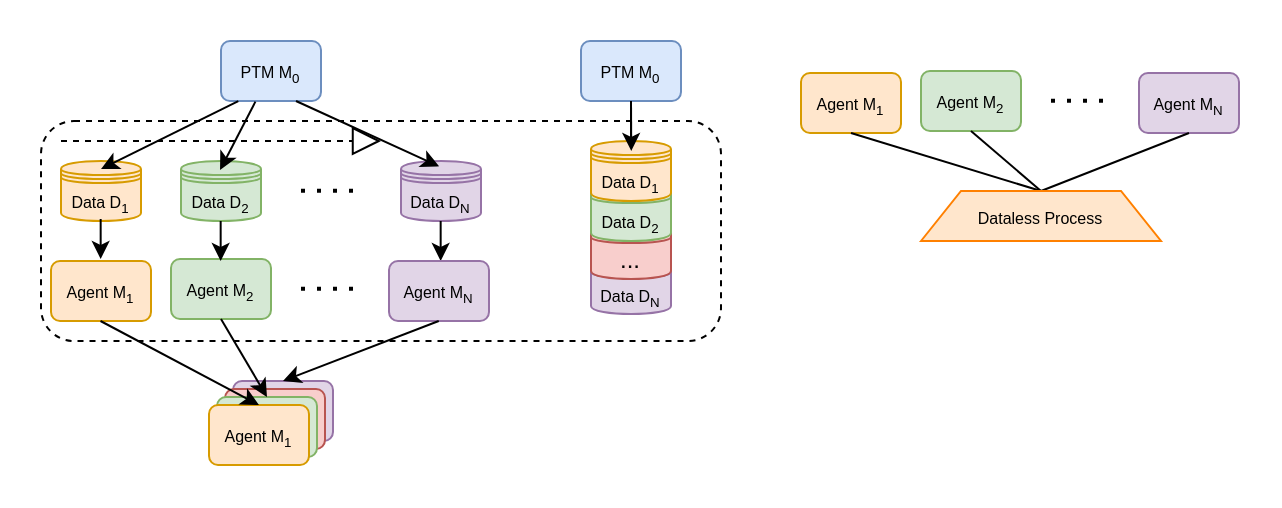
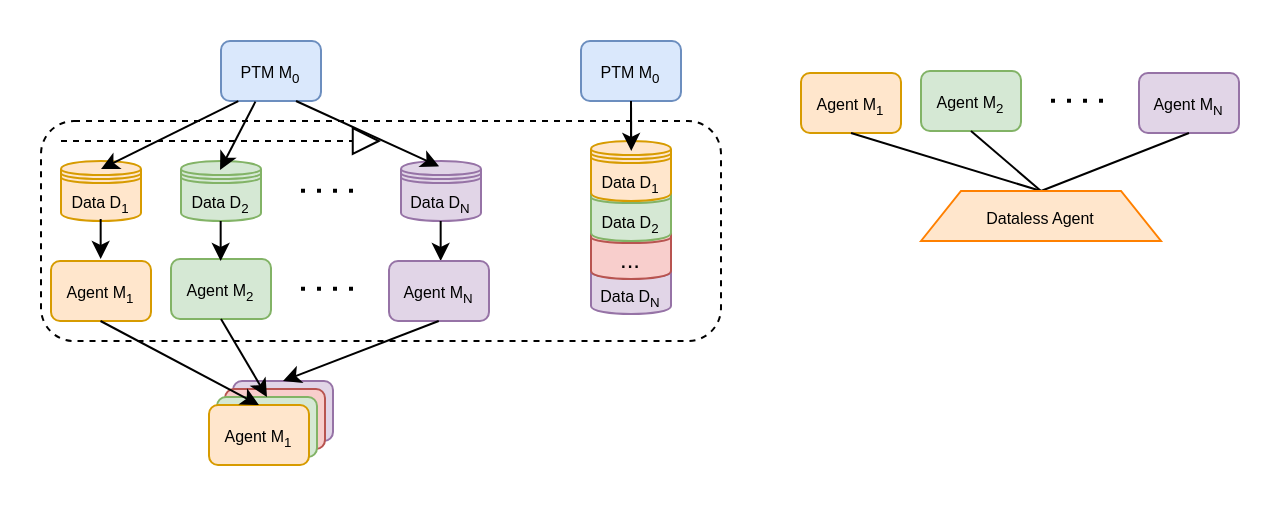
  <mxCell id="0" />
  <mxCell id="1" parent="0" />
  <mxCell id="2" value="" style="rounded=1;whiteSpace=wrap;html=1;fillColor=#e1d5e7;strokeColor=#9673a6;" vertex="1" parent="1"><mxGeometry x="116" y="190" width="50" height="30" as="geometry" /></mxCell>
  <mxCell id="3" value="" style="rounded=1;whiteSpace=wrap;html=1;fillColor=#f8cecc;strokeColor=#b85450;" vertex="1" parent="1"><mxGeometry x="112" y="194" width="50" height="30" as="geometry" /></mxCell>
  <mxCell id="4" value="" style="rounded=1;whiteSpace=wrap;html=1;strokeColor=default;dashed=1;" vertex="1" parent="1"><mxGeometry x="20" y="60" width="340" height="110" as="geometry" /></mxCell>
  <mxCell id="5" value="&lt;font style=&quot;font-size: 8px;&quot;&gt;Data D&lt;sub&gt;N&lt;/sub&gt;&lt;/font&gt;" style="shape=datastore;whiteSpace=wrap;html=1;align=center;fillColor=#e1d5e7;strokeColor=#9673a6;" vertex="1" parent="1"><mxGeometry x="295" y="127.5" width="40" height="29" as="geometry" /></mxCell>
  <mxCell id="6" value="&lt;font style=&quot;font-size: 8px;&quot;&gt;PTM M&lt;sub&gt;0&lt;/sub&gt;&lt;/font&gt;" style="rounded=1;whiteSpace=wrap;html=1;fillColor=#dae8fc;strokeColor=#6c8ebf;" vertex="1" parent="1"><mxGeometry x="110" y="20" width="50" height="30" as="geometry" /></mxCell>
  <mxCell id="7" value="&lt;font style=&quot;font-size: 8px;&quot;&gt;Data D&lt;sub&gt;1&lt;/sub&gt;&lt;/font&gt;" style="shape=datastore;whiteSpace=wrap;html=1;align=center;fillColor=#ffe6cc;strokeColor=#d79b00;" vertex="1" parent="1"><mxGeometry x="30" y="80" width="40" height="30" as="geometry" /></mxCell>
  <mxCell id="8" value="" style="endArrow=none;dashed=1;html=1;dashPattern=1 3;strokeWidth=2;rounded=0;" edge="1" parent="1"><mxGeometry width="50" height="50" relative="1" as="geometry"><mxPoint x="150" y="94.83" as="sourcePoint" /><mxPoint x="180" y="94.83" as="targetPoint" /></mxGeometry></mxCell>
  <mxCell id="9" value="" style="endArrow=classic;html=1;rounded=0;exitX=0.173;exitY=1.003;exitDx=0;exitDy=0;exitPerimeter=0;" edge="1" parent="1" source="6"><mxGeometry width="50" height="50" relative="1" as="geometry"><mxPoint x="90" y="50" as="sourcePoint" /><mxPoint x="50" y="84" as="targetPoint" /></mxGeometry></mxCell>
  <mxCell id="10" value="&lt;font style=&quot;font-size: 8px;&quot;&gt;Data D&lt;sub&gt;2&lt;/sub&gt;&lt;/font&gt;" style="shape=datastore;whiteSpace=wrap;html=1;align=center;fillColor=#d5e8d4;strokeColor=#82b366;" vertex="1" parent="1"><mxGeometry x="90" y="80" width="40" height="30" as="geometry" /></mxCell>
  <mxCell id="11" value="&lt;font style=&quot;font-size: 8px;&quot;&gt;Data D&lt;sub&gt;N&lt;/sub&gt;&lt;/font&gt;" style="shape=datastore;whiteSpace=wrap;html=1;align=center;fillColor=#e1d5e7;strokeColor=#9673a6;" vertex="1" parent="1"><mxGeometry x="200" y="80" width="40" height="30" as="geometry" /></mxCell>
  <mxCell id="12" value="" style="endArrow=classic;html=1;rounded=0;exitX=0.75;exitY=1;exitDx=0;exitDy=0;entryX=0.476;entryY=0.089;entryDx=0;entryDy=0;entryPerimeter=0;" edge="1" parent="1" source="6" target="11"><mxGeometry width="50" height="50" relative="1" as="geometry"><mxPoint x="150" y="50" as="sourcePoint" /><mxPoint x="220" y="80" as="targetPoint" /></mxGeometry></mxCell>
  <mxCell id="13" value="&lt;font style=&quot;font-size: 8px;&quot;&gt;Agent M&lt;sub&gt;1&lt;/sub&gt;&lt;/font&gt;" style="rounded=1;whiteSpace=wrap;html=1;fillColor=#ffe6cc;strokeColor=#d79b00;gradientColor=none;" vertex="1" parent="1"><mxGeometry x="25" y="130" width="50" height="30" as="geometry" /></mxCell>
  <mxCell id="14" value="&lt;font style=&quot;font-size: 8px;&quot;&gt;Agent M&lt;sub&gt;2&lt;/sub&gt;&lt;/font&gt;" style="rounded=1;whiteSpace=wrap;html=1;fillColor=#d5e8d4;strokeColor=#82b366;" vertex="1" parent="1"><mxGeometry x="85" y="129" width="50" height="30" as="geometry" /></mxCell>
  <mxCell id="15" value="" style="endArrow=classic;html=1;rounded=0;" edge="1" parent="1"><mxGeometry width="50" height="50" relative="1" as="geometry"><mxPoint x="49.83" y="109" as="sourcePoint" /><mxPoint x="49.83" y="129" as="targetPoint" /></mxGeometry></mxCell>
  <mxCell id="16" value="" style="endArrow=classic;html=1;rounded=0;" edge="1" parent="1"><mxGeometry width="50" height="50" relative="1" as="geometry"><mxPoint x="109.83" y="110" as="sourcePoint" /><mxPoint x="109.83" y="130" as="targetPoint" /></mxGeometry></mxCell>
  <mxCell id="17" value="" style="endArrow=classic;html=1;rounded=0;" edge="1" parent="1"><mxGeometry width="50" height="50" relative="1" as="geometry"><mxPoint x="219.83" y="110" as="sourcePoint" /><mxPoint x="219.83" y="130" as="targetPoint" /></mxGeometry></mxCell>
  <mxCell id="18" value="" style="endArrow=none;dashed=1;html=1;dashPattern=1 3;strokeWidth=2;rounded=0;" edge="1" parent="1"><mxGeometry width="50" height="50" relative="1" as="geometry"><mxPoint x="150" y="143.83" as="sourcePoint" /><mxPoint x="180" y="143.83" as="targetPoint" /></mxGeometry></mxCell>
  <mxCell id="19" value="&lt;font style=&quot;font-size: 8px;&quot;&gt;Agent M&lt;sub&gt;N&lt;/sub&gt;&lt;/font&gt;" style="rounded=1;whiteSpace=wrap;html=1;fillColor=#e1d5e7;strokeColor=#9673a6;" vertex="1" parent="1"><mxGeometry x="194" y="130" width="50" height="30" as="geometry" /></mxCell>
  <mxCell id="20" value="" style="endArrow=classic;html=1;rounded=0;exitX=0.344;exitY=1.011;exitDx=0;exitDy=0;exitPerimeter=0;entryX=0.488;entryY=0.15;entryDx=0;entryDy=0;entryPerimeter=0;" edge="1" parent="1" source="6" target="10"><mxGeometry width="50" height="50" relative="1" as="geometry"><mxPoint x="140" y="50" as="sourcePoint" /><mxPoint x="110" y="80" as="targetPoint" /></mxGeometry></mxCell>
  <mxCell id="21" value="" style="edgeStyle=orthogonalEdgeStyle;rounded=0;orthogonalLoop=1;jettySize=auto;html=1;" edge="1" parent="1" source="22" target="24"><mxGeometry relative="1" as="geometry" /></mxCell>
  <mxCell id="22" value="&lt;font style=&quot;font-size: 8px;&quot;&gt;PTM M&lt;sub&gt;0&lt;/sub&gt;&lt;/font&gt;" style="rounded=1;whiteSpace=wrap;html=1;fillColor=#dae8fc;strokeColor=#6c8ebf;" vertex="1" parent="1"><mxGeometry x="290" y="20" width="50" height="30" as="geometry" /></mxCell>
  <mxCell id="23" value="..." style="shape=datastore;whiteSpace=wrap;html=1;align=center;fillColor=#f8cecc;strokeColor=#b85450;" vertex="1" parent="1"><mxGeometry x="295" y="110" width="40" height="29" as="geometry" /></mxCell>
  <mxCell id="24" value="&lt;font style=&quot;font-size: 8px;&quot;&gt;Data D&lt;sub&gt;2&lt;/sub&gt;&lt;/font&gt;" style="shape=datastore;whiteSpace=wrap;html=1;align=center;fillColor=#d5e8d4;strokeColor=#82b366;" vertex="1" parent="1"><mxGeometry x="295" y="90" width="40" height="30" as="geometry" /></mxCell>
  <mxCell id="25" value="&lt;font style=&quot;font-size: 8px;&quot;&gt;Data D&lt;sub&gt;1&lt;/sub&gt;&lt;/font&gt;" style="shape=datastore;whiteSpace=wrap;html=1;align=center;fillColor=#ffe6cc;strokeColor=#d79b00;" vertex="1" parent="1"><mxGeometry x="295" y="70" width="40" height="30" as="geometry" /></mxCell>
  <mxCell id="26" value="" style="endArrow=classic;html=1;rounded=0;exitX=0.5;exitY=1;exitDx=0;exitDy=0;entryX=0.503;entryY=0.165;entryDx=0;entryDy=0;entryPerimeter=0;" edge="1" parent="1" source="22" target="25"><mxGeometry width="50" height="50" relative="1" as="geometry"><mxPoint x="319" y="90" as="sourcePoint" /><mxPoint x="315" y="70" as="targetPoint" /></mxGeometry></mxCell>
  <mxCell id="27" value="&lt;font style=&quot;font-size: 8px;&quot;&gt;Agent M&lt;sub&gt;1&lt;/sub&gt;&lt;/font&gt;" style="rounded=1;whiteSpace=wrap;html=1;fillColor=#ffe6cc;strokeColor=#d79b00;gradientColor=none;" vertex="1" parent="1"><mxGeometry x="400" y="36" width="50" height="30" as="geometry" /></mxCell>
  <mxCell id="28" value="&lt;font style=&quot;font-size: 8px;&quot;&gt;Agent M&lt;sub&gt;2&lt;/sub&gt;&lt;/font&gt;" style="rounded=1;whiteSpace=wrap;html=1;fillColor=#d5e8d4;strokeColor=#82b366;" vertex="1" parent="1"><mxGeometry x="460" y="35" width="50" height="30" as="geometry" /></mxCell>
  <mxCell id="29" value="" style="endArrow=none;dashed=1;html=1;dashPattern=1 3;strokeWidth=2;rounded=0;" edge="1" parent="1"><mxGeometry width="50" height="50" relative="1" as="geometry"><mxPoint x="525" y="49.83" as="sourcePoint" /><mxPoint x="555" y="49.83" as="targetPoint" /></mxGeometry></mxCell>
  <mxCell id="30" value="&lt;font style=&quot;font-size: 8px;&quot;&gt;Agent M&lt;sub&gt;N&lt;/sub&gt;&lt;/font&gt;" style="rounded=1;whiteSpace=wrap;html=1;fillColor=#e1d5e7;strokeColor=#9673a6;" vertex="1" parent="1"><mxGeometry x="569" y="36" width="50" height="30" as="geometry" /></mxCell>
  <mxCell id="31" value="" style="endArrow=none;html=1;rounded=0;entryX=0.5;entryY=1;entryDx=0;entryDy=0;" edge="1" parent="1" target="27"><mxGeometry width="50" height="50" relative="1" as="geometry"><mxPoint x="520" y="95" as="sourcePoint" /><mxPoint x="430" y="66" as="targetPoint" /></mxGeometry></mxCell>
  <mxCell id="32" value="" style="endArrow=none;html=1;rounded=0;entryX=0.5;entryY=1;entryDx=0;entryDy=0;" edge="1" parent="1" target="28"><mxGeometry width="50" height="50" relative="1" as="geometry"><mxPoint x="520" y="95" as="sourcePoint" /><mxPoint x="490" y="66" as="targetPoint" /></mxGeometry></mxCell>
  <mxCell id="33" value="" style="endArrow=none;html=1;rounded=0;entryX=0.5;entryY=1;entryDx=0;entryDy=0;" edge="1" parent="1" target="30"><mxGeometry width="50" height="50" relative="1" as="geometry"><mxPoint x="520" y="95" as="sourcePoint" /><mxPoint x="584" y="85" as="targetPoint" /></mxGeometry></mxCell>
- <mxCell id="34" value="&lt;span style=&quot;font-size: 8px;&quot;&gt;Dataless Process&lt;/span&gt;" style="shape=trapezoid;perimeter=trapezoidPerimeter;whiteSpace=wrap;html=1;fixedSize=1;fillColor=#ffe6cc;strokeColor=#FF8000;" vertex="1" parent="1"><mxGeometry x="460" y="95" width="120" height="25" as="geometry" /></mxCell>
+ <mxCell id="34" value="&lt;span style=&quot;font-size: 8px;&quot;&gt;Dataless Agent&lt;/span&gt;" style="shape=trapezoid;perimeter=trapezoidPerimeter;whiteSpace=wrap;html=1;fixedSize=1;fillColor=#ffe6cc;strokeColor=#FF8000;" vertex="1" parent="1"><mxGeometry x="460" y="95" width="120" height="25" as="geometry" /></mxCell>
  <mxCell id="35" value="" style="rounded=1;whiteSpace=wrap;html=1;fillColor=#d5e8d4;strokeColor=#82b366;" vertex="1" parent="1"><mxGeometry x="108" y="198" width="50" height="30" as="geometry" /></mxCell>
  <mxCell id="36" value="&lt;font style=&quot;font-size: 8px;&quot;&gt;Agent M&lt;sub&gt;1&lt;/sub&gt;&lt;/font&gt;" style="rounded=1;whiteSpace=wrap;html=1;fillColor=#ffe6cc;strokeColor=#d79b00;gradientColor=none;" vertex="1" parent="1"><mxGeometry x="104" y="202" width="50" height="30" as="geometry" /></mxCell>
  <mxCell id="37" value="" style="endArrow=block;dashed=1;endFill=0;endSize=12;html=1;rounded=0;" edge="1" parent="1"><mxGeometry width="160" relative="1" as="geometry"><mxPoint x="30" y="70" as="sourcePoint" /><mxPoint x="190" y="70" as="targetPoint" /></mxGeometry></mxCell>
  <mxCell id="38" value="" style="endArrow=classic;html=1;rounded=0;entryX=0.5;entryY=0;entryDx=0;entryDy=0;" edge="1" parent="1" target="36"><mxGeometry width="50" height="50" relative="1" as="geometry"><mxPoint x="49.76" y="160" as="sourcePoint" /><mxPoint x="110" y="190" as="targetPoint" /></mxGeometry></mxCell>
  <mxCell id="39" value="" style="endArrow=classic;html=1;rounded=0;entryX=0.5;entryY=0;entryDx=0;entryDy=0;" edge="1" parent="1" target="35"><mxGeometry width="50" height="50" relative="1" as="geometry"><mxPoint x="110" y="159" as="sourcePoint" /><mxPoint x="130" y="180" as="targetPoint" /></mxGeometry></mxCell>
  <mxCell id="40" value="" style="endArrow=classic;html=1;rounded=0;entryX=0.5;entryY=0;entryDx=0;entryDy=0;" edge="1" parent="1" target="2"><mxGeometry width="50" height="50" relative="1" as="geometry"><mxPoint x="218.86" y="160" as="sourcePoint" /><mxPoint x="218.86" y="180" as="targetPoint" /></mxGeometry></mxCell>
